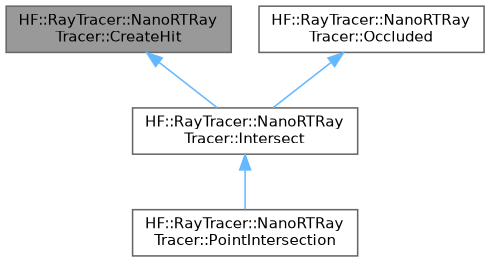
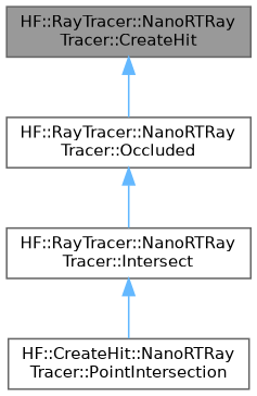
  digraph {
    rankdir=TB
    node [color=grey40 fillcolor=white fontname=Helvetica fontsize=10 shape=box style=filled]
    edge [color=steelblue1 dir=back fontname=Helvetica fontsize=10 labelfontname=Helvetica labelfontsize=10 style=solid]
    n1 [color=gray40 fillcolor=grey60 fontcolor=black height=0.2 label="HF::RayTracer::NanoRTRay\lTracer::CreateHit" width=0.4]
    n2 [height=0.2 label="HF::RayTracer::NanoRTRay\lTracer::Intersect" width=0.4]
-   n3 [height=0.2 label="HF::RayTracer::NanoRTRay\lTracer::PointIntersection" width=0.4]
+   n3 [height=0.2 label="HF::CreateHit::NanoRTRay\lTracer::PointIntersection" width=0.4]
    n4 [height=0.2 label="HF::RayTracer::NanoRTRay\lTracer::Occluded" width=0.4]
-   n1 -> n2
+   n1 -> n4
    n2 -> n3
    n4 -> n2
  }
